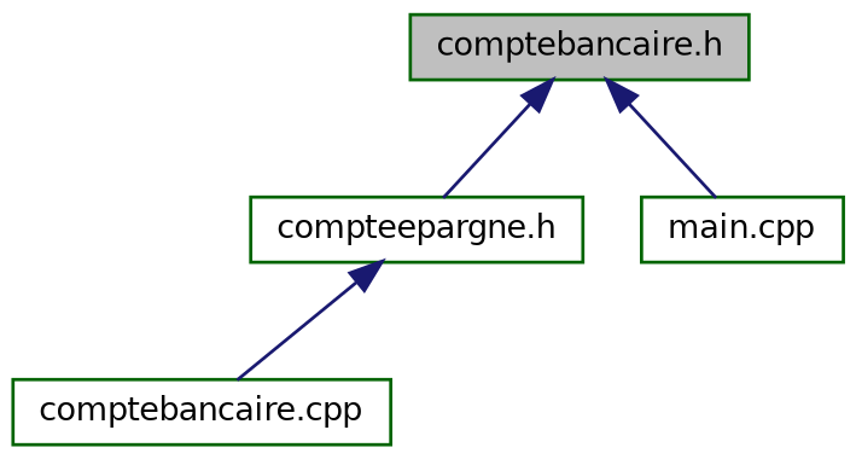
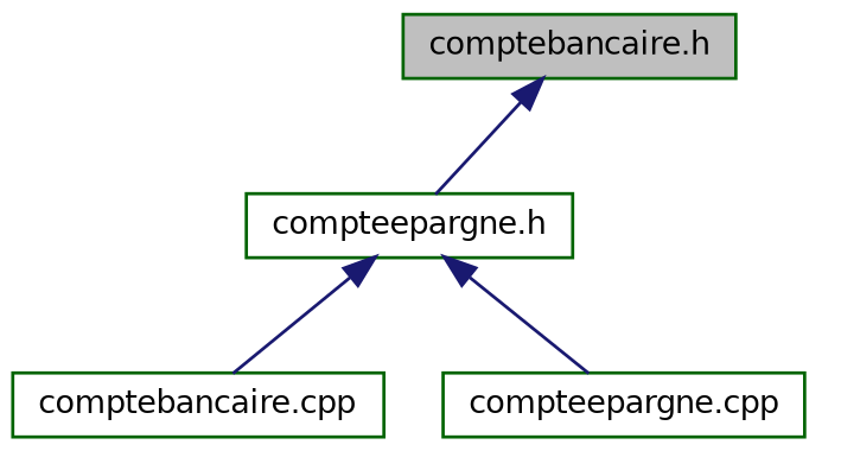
  digraph {
    node [color=darkgreen fillcolor=white fontname=Helvetica fontsize=10 shape=record style=filled]
    edge [color=midnightblue dir=back fontname=Helvetica fontsize=10 labelfontname=Helvetica labelfontsize=10 style=solid]
    n1 [fillcolor=grey75 fontcolor=black height=0.2 label="comptebancaire.h" width=0.4]
    n2 [height=0.2 label="compteepargne.h" width=0.4]
-   n3 [height=0.2 label="main.cpp" width=0.4]
    n4 [height=0.2 label="comptebancaire.cpp" width=0.4]
+   n5 [height=0.2 label="compteepargne.cpp" width=0.4]
    n1 -> n2
-   n1 -> n3
    n2 -> n4
+   n2 -> n5
  }
